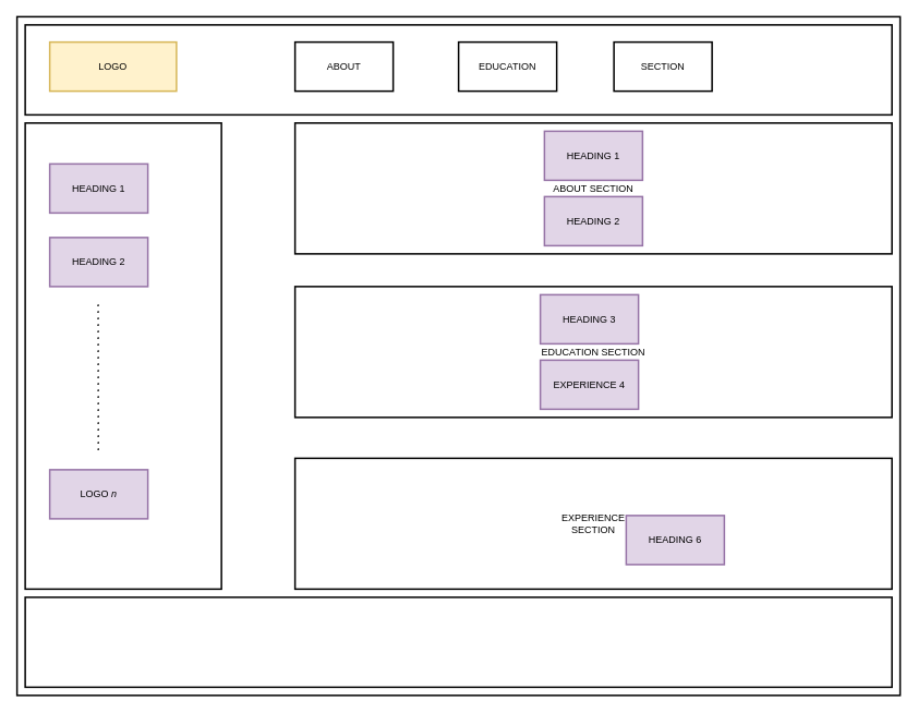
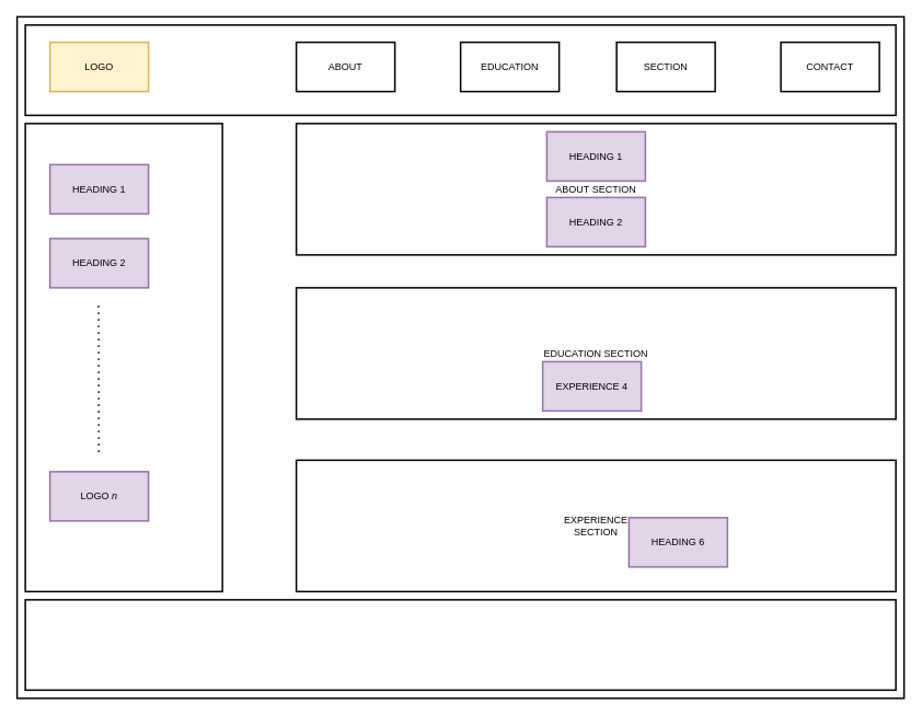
  <mxCell id="0" />
  <mxCell id="1" parent="0" />
  <mxCell id="2" value="" style="rounded=0;whiteSpace=wrap;html=1;fillColor=none;strokeColor=#000000;strokeWidth=2;" parent="1" vertex="1"><mxGeometry x="30" y="30" width="1060" height="110" as="geometry" /></mxCell>
  <mxCell id="3" value="" style="rounded=0;whiteSpace=wrap;html=1;fillColor=none;strokeColor=#000000;strokeWidth=2;" parent="1" vertex="1"><mxGeometry x="20" y="20" width="1080" height="830" as="geometry" /></mxCell>
- <mxCell id="4" value="LOGO" style="rounded=0;whiteSpace=wrap;html=1;strokeColor=#d6b656;strokeWidth=2;fillColor=#fff2cc;" parent="1" vertex="1"><mxGeometry x="60" y="51" width="155" height="60" as="geometry" /></mxCell>
+ <mxCell id="4" value="LOGO" style="rounded=0;whiteSpace=wrap;html=1;strokeColor=#d6b656;strokeWidth=2;fillColor=#fff2cc;" parent="1" vertex="1"><mxGeometry x="60" y="51" width="120" height="60" as="geometry" /></mxCell>
  <mxCell id="5" value="ABOUT" style="rounded=0;whiteSpace=wrap;html=1;strokeColor=#000000;strokeWidth=2;fillColor=none;" parent="1" vertex="1"><mxGeometry x="360" y="51" width="120" height="60" as="geometry" /></mxCell>
  <mxCell id="6" value="EDUCATION" style="rounded=0;whiteSpace=wrap;html=1;strokeColor=#000000;strokeWidth=2;fillColor=none;" parent="1" vertex="1"><mxGeometry x="560" y="51" width="120" height="60" as="geometry" /></mxCell>
  <mxCell id="7" value="SECTION" style="rounded=0;whiteSpace=wrap;html=1;strokeColor=#000000;strokeWidth=2;fillColor=none;" parent="1" vertex="1"><mxGeometry x="750" y="51" width="120" height="60" as="geometry" /></mxCell>
+ <mxCell id="8" value="CONTACT" style="rounded=0;whiteSpace=wrap;html=1;strokeColor=#000000;strokeWidth=2;fillColor=none;" parent="1" vertex="1"><mxGeometry x="950" y="51" width="120" height="60" as="geometry" /></mxCell>
  <mxCell id="9" value="" style="rounded=0;whiteSpace=wrap;html=1;fillColor=none;strokeColor=#000000;strokeWidth=2;" parent="1" vertex="1"><mxGeometry x="30" y="150" width="240" height="570" as="geometry" /></mxCell>
  <mxCell id="10" value="" style="rounded=0;whiteSpace=wrap;html=1;fillColor=none;strokeColor=#000000;strokeWidth=2;" parent="1" vertex="1"><mxGeometry x="30" y="730" width="1060" height="110" as="geometry" /></mxCell>
  <mxCell id="11" value="HEADING 1" style="rounded=0;whiteSpace=wrap;html=1;strokeColor=#9673a6;strokeWidth=2;fillColor=#e1d5e7;" parent="1" vertex="1"><mxGeometry x="60" y="200" width="120" height="60" as="geometry" /></mxCell>
  <mxCell id="12" value="HEADING 2" style="rounded=0;whiteSpace=wrap;html=1;strokeColor=#9673a6;strokeWidth=2;fillColor=#e1d5e7;" parent="1" vertex="1"><mxGeometry x="60" y="290" width="120" height="60" as="geometry" /></mxCell>
  <mxCell id="13" value="LOGO &lt;i&gt;n&lt;/i&gt;" style="rounded=0;whiteSpace=wrap;html=1;strokeColor=#9673a6;strokeWidth=2;fillColor=#e1d5e7;" parent="1" vertex="1"><mxGeometry x="60" y="574" width="120" height="60" as="geometry" /></mxCell>
  <mxCell id="14" value="" style="endArrow=none;dashed=1;html=1;dashPattern=1 3;strokeWidth=2;rounded=0;" parent="1" edge="1"><mxGeometry width="50" height="50" relative="1" as="geometry"><mxPoint x="119.46" y="550" as="sourcePoint" /><mxPoint x="119.23" y="370" as="targetPoint" /></mxGeometry></mxCell>
  <mxCell id="15" value="ABOUT SECTION" style="rounded=0;whiteSpace=wrap;html=1;strokeColor=#000000;strokeWidth=2;fillColor=none;" parent="1" vertex="1"><mxGeometry x="360" y="150" width="730" height="160" as="geometry" /></mxCell>
  <mxCell id="16" value="EDUCATION SECTION" style="rounded=0;whiteSpace=wrap;html=1;strokeColor=#000000;strokeWidth=2;fillColor=none;" parent="1" vertex="1"><mxGeometry x="360" y="350" width="730" height="160" as="geometry" /></mxCell>
  <mxCell id="17" value="EXPERIENCE&lt;br&gt;SECTION" style="rounded=0;whiteSpace=wrap;html=1;strokeColor=#000000;strokeWidth=2;fillColor=none;" parent="1" vertex="1"><mxGeometry x="360" y="560" width="730" height="160" as="geometry" /></mxCell>
  <mxCell id="18" value="HEADING 1" style="rounded=0;whiteSpace=wrap;html=1;strokeColor=#9673a6;strokeWidth=2;fillColor=#e1d5e7;" vertex="1" parent="1"><mxGeometry x="665" y="160" width="120" height="60" as="geometry" /></mxCell>
  <mxCell id="19" value="HEADING 2" style="rounded=0;whiteSpace=wrap;html=1;strokeColor=#9673a6;strokeWidth=2;fillColor=#e1d5e7;" vertex="1" parent="1"><mxGeometry x="665" y="240" width="120" height="60" as="geometry" /></mxCell>
- <mxCell id="20" value="HEADING 3" style="rounded=0;whiteSpace=wrap;html=1;strokeColor=#9673a6;strokeWidth=2;fillColor=#e1d5e7;" vertex="1" parent="1"><mxGeometry x="660" y="360" width="120" height="60" as="geometry" /></mxCell>
  <mxCell id="21" value="EXPERIENCE 4" style="rounded=0;whiteSpace=wrap;html=1;strokeColor=#9673a6;strokeWidth=2;fillColor=#e1d5e7;" vertex="1" parent="1"><mxGeometry x="660" y="440" width="120" height="60" as="geometry" /></mxCell>
  <mxCell id="22" value="HEADING 6" style="rounded=0;whiteSpace=wrap;html=1;strokeColor=#9673a6;strokeWidth=2;fillColor=#e1d5e7;" vertex="1" parent="1"><mxGeometry x="765" y="630" width="120" height="60" as="geometry" /></mxCell>
